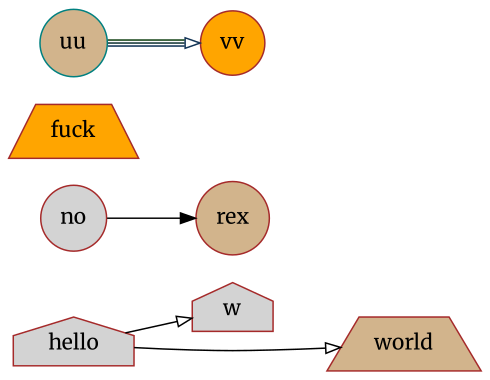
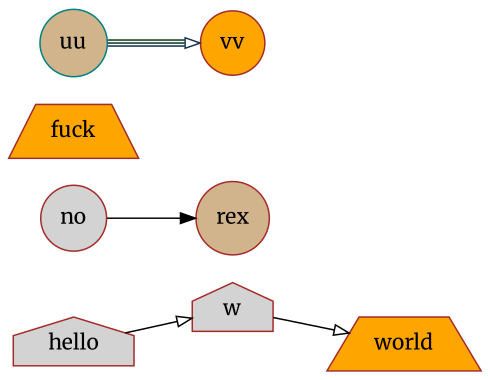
  digraph {
    fontname=Merriweather
    rankdir=LR
    node [color=brown fillcolor=lightgrey fontname=Merriweather shape=circle style=filled]
    edge [arrowhead=onormal fontname=Merriweather]
    hello [shape=house]
    w [shape=house]
-   world [fillcolor=tan shape=trapezium]
+   world [fillcolor=orange shape=trapezium]
    rex [fillcolor=tan]
    no
    fuck [fillcolor=orange shape=trapezium]
    uu [color=teal fillcolor=tan]
    vv [fillcolor=orange]
    hello -> w
-   hello -> world
+   w -> world
    no -> rex [arrowhead=normal]
    uu -> vv [color="#123456:#123434:#124213"]
  }
